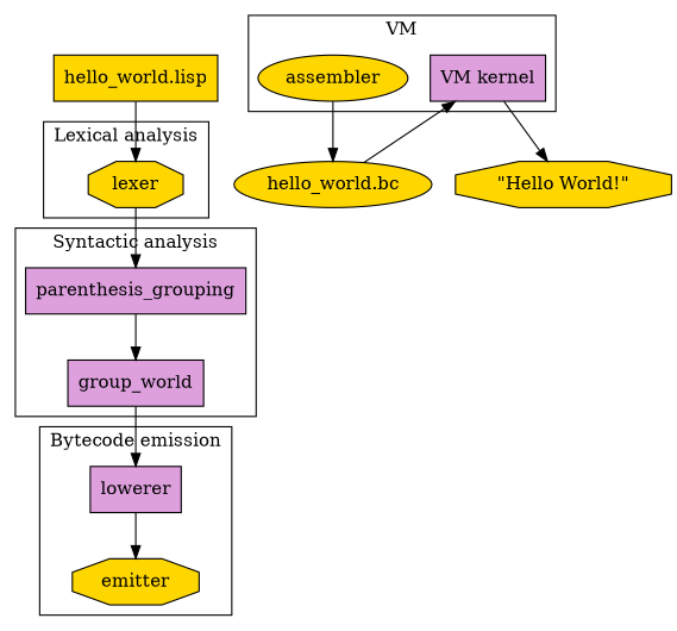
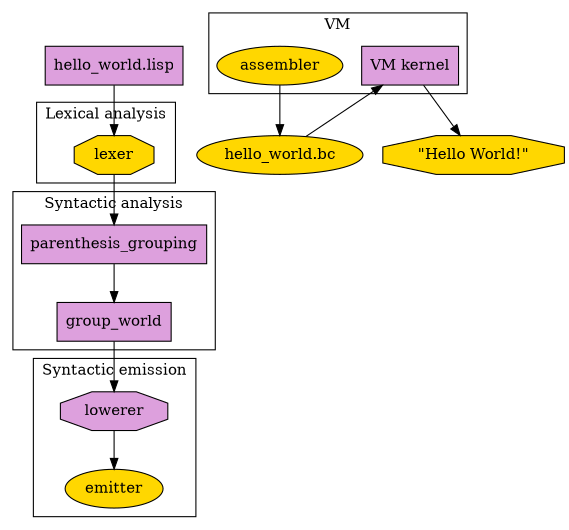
  digraph {
    node [fillcolor=gold shape=box style=filled]
    lexer [shape=octagon]
    parenthesis_grouping [fillcolor=plum]
    n3 [fillcolor=plum label=group_world]
-   lowerer [fillcolor=plum]
-   emitter [shape=octagon]
+   lowerer [fillcolor=plum shape=octagon]
+   emitter [shape=ellipse]
    assembler [shape=ellipse]
    "VM kernel" [fillcolor=plum]
    "hello_world.bc" [shape=ellipse]
    "\"Hello World!\"" [shape=octagon]
-   "hello_world.lisp"
+   "hello_world.lisp" [fillcolor=plum]
    subgraph cluster_1 {
      label="Lexical analysis"
      lexer
    }
    subgraph cluster_2 {
      label="Syntactic analysis"
      parenthesis_grouping
      n3
    }
    subgraph cluster_3 {
-     label="Bytecode emission"
+     label="Syntactic emission"
      lowerer
      emitter
    }
    subgraph cluster_4 {
      label=VM
      assembler
      "VM kernel"
    }
    lexer -> parenthesis_grouping
    parenthesis_grouping -> n3
    n3 -> lowerer
    lowerer -> emitter
    assembler -> "hello_world.bc"
    "VM kernel" -> "\"Hello World!\""
    "hello_world.bc" -> "VM kernel"
    "hello_world.lisp" -> lexer
  }
